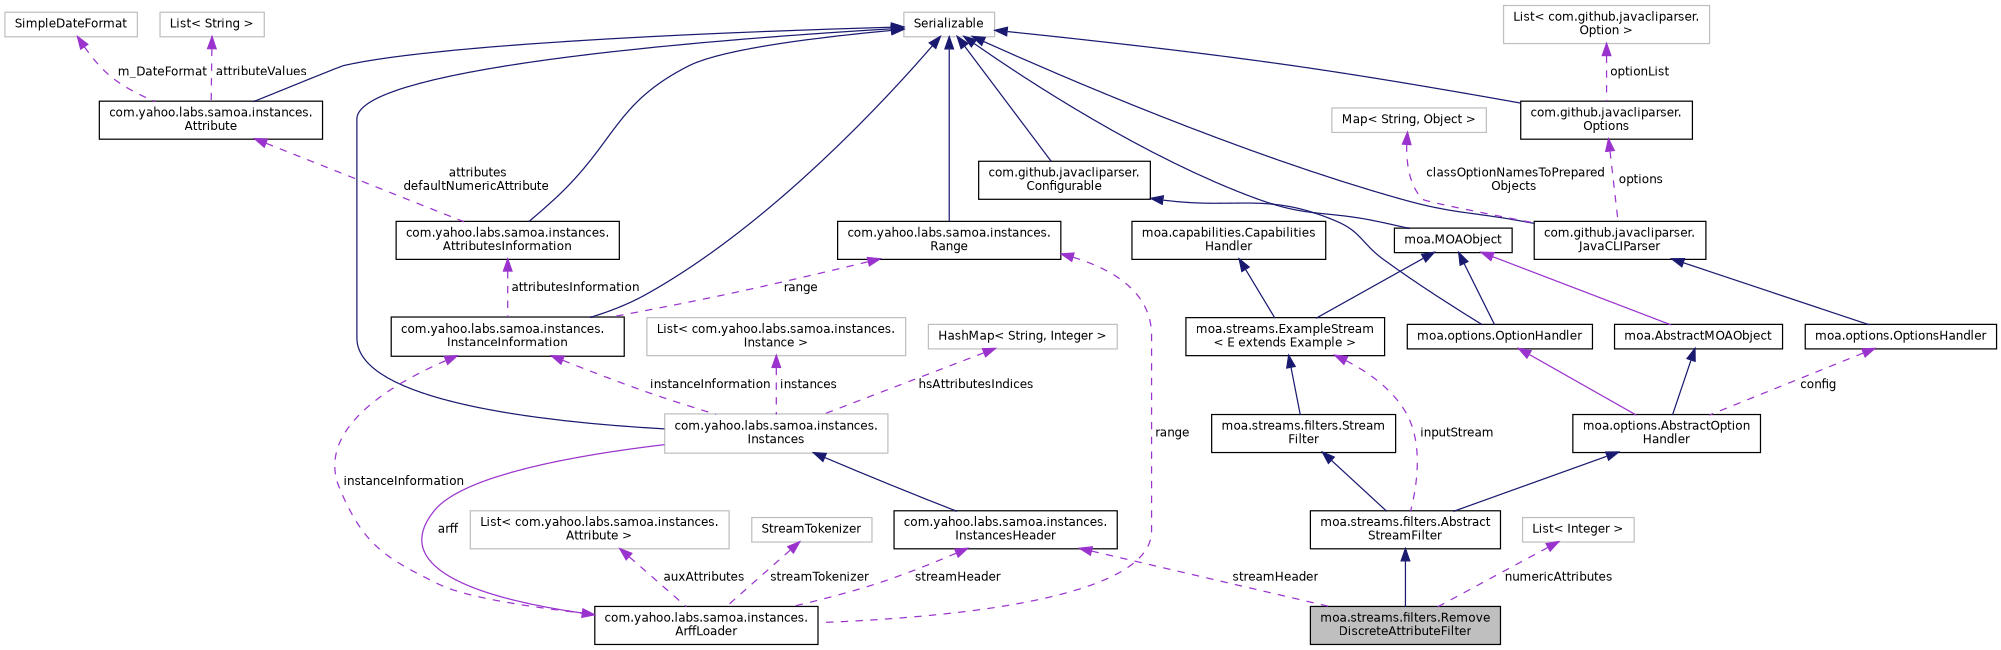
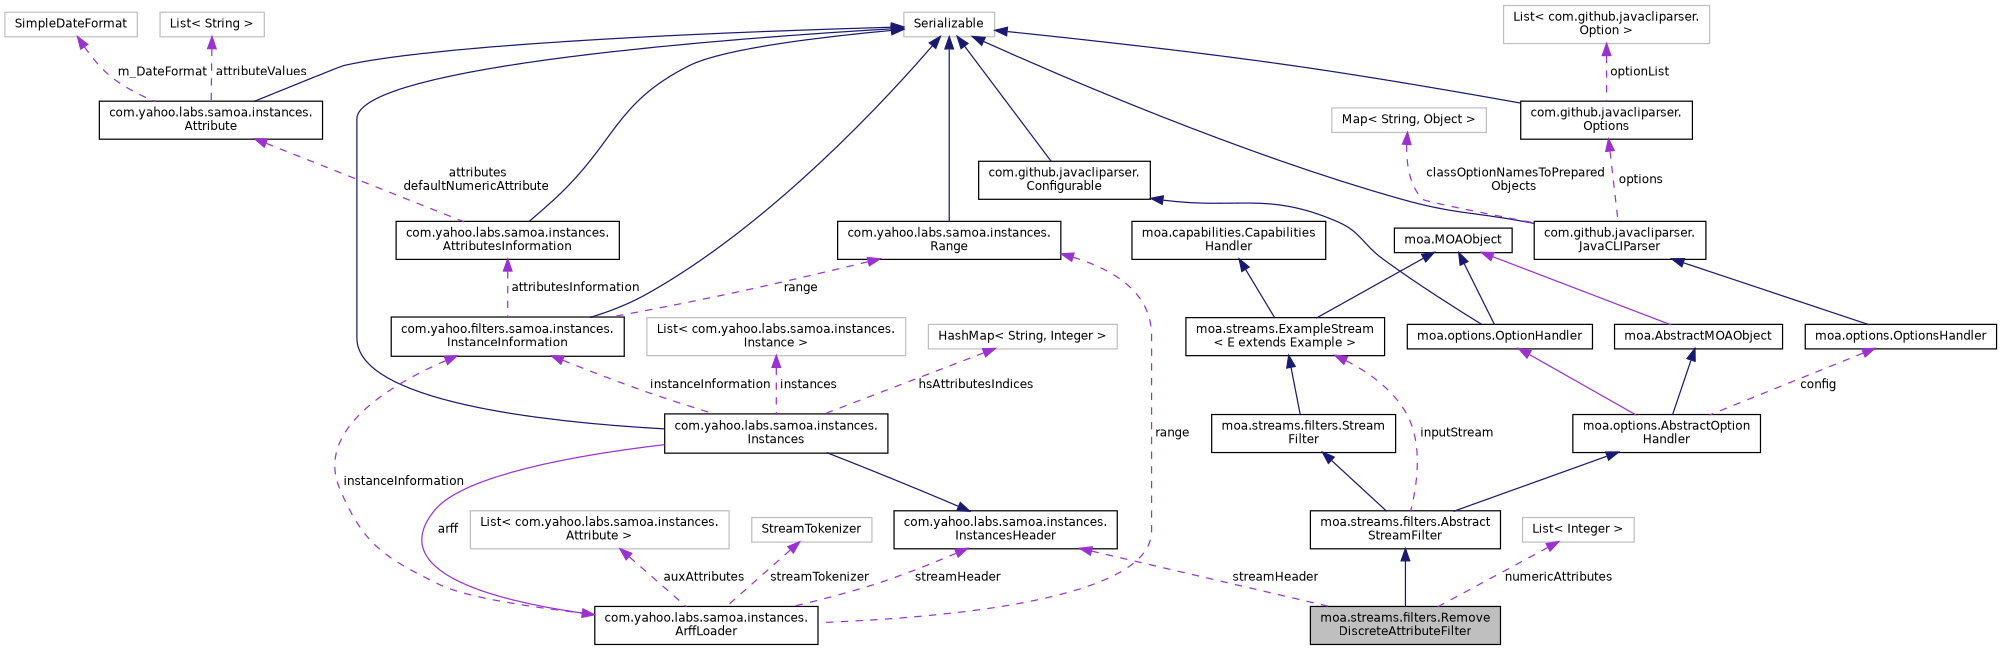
  digraph {
    rankdir=TB
    node [color=black fillcolor=white fontname=Helvetica fontsize=10 shape=record style=filled]
    edge [color=darkorchid3 dir=back fontname=Helvetica fontsize=10 labelfontname=Helvetica labelfontsize=10 style=solid]
    n1 [fillcolor=grey75 fontcolor=black height=0.2 label="moa.streams.filters.Remove\lDiscreteAttributeFilter" width=0.4]
    n2 [height=0.2 label="moa.streams.filters.Abstract\lStreamFilter" width=0.4]
    n3 [height=0.2 label="moa.options.AbstractOption\lHandler" width=0.4]
    n4 [height=0.2 label="moa.AbstractMOAObject" width=0.4]
    n5 [height=0.2 label="moa.MOAObject" width=0.4]
    n6 [height=0.2 label="moa.options.OptionHandler" width=0.4]
    n7 [height=0.2 label="moa.streams.ExampleStream\l\< E extends Example \>" width=0.4]
    n8 [height=0.2 label="moa.streams.filters.Stream\lFilter" width=0.4]
    n9 [color=grey75 height=0.2 label=Serializable width=0.4]
    n10 [height=0.2 label="com.github.javacliparser.\lConfigurable" width=0.4]
    n11 [height=0.2 label="com.github.javacliparser.\lJavaCLIParser" width=0.4]
    n12 [height=0.2 label="com.github.javacliparser.\lOptions" width=0.4]
-   n13 [color=grey75 height=0.2 label="com.yahoo.labs.samoa.instances.\lInstances" width=0.4]
-   n14 [height=0.2 label="com.yahoo.labs.samoa.instances.\lInstanceInformation" width=0.4]
+   n13 [height=0.2 label="com.yahoo.labs.samoa.instances.\lInstances" width=0.4]
+   n14 [height=0.2 label="com.yahoo.filters.samoa.instances.\lInstanceInformation" width=0.4]
    n15 [height=0.2 label="com.yahoo.labs.samoa.instances.\lAttributesInformation" width=0.4]
    n16 [height=0.2 label="com.yahoo.labs.samoa.instances.\lAttribute" width=0.4]
    n17 [height=0.2 label="com.yahoo.labs.samoa.instances.\lRange" width=0.4]
    n18 [height=0.2 label="moa.options.OptionsHandler" width=0.4]
    n19 [height=0.2 label="com.yahoo.labs.samoa.instances.\lInstancesHeader" width=0.4]
    n20 [height=0.2 label="com.yahoo.labs.samoa.instances.\lArffLoader" width=0.4]
    n21 [color=grey75 height=0.2 label="List\< com.github.javacliparser.\lOption \>" width=0.4]
    n22 [color=grey75 height=0.2 label="Map\< String, Object \>" width=0.4]
    n23 [height=0.2 label="moa.capabilities.Capabilities\lHandler" width=0.4]
    n24 [color=grey75 height=0.2 label="List\< com.yahoo.labs.samoa.instances.\lAttribute \>" width=0.4]
    n25 [color=grey75 height=0.2 label="List\< String \>" width=0.4]
    n26 [color=grey75 height=0.2 label=SimpleDateFormat width=0.4]
    n27 [color=grey75 height=0.2 label=StreamTokenizer width=0.4]
    n28 [color=grey75 height=0.2 label="List\< com.yahoo.labs.samoa.instances.\lInstance \>" width=0.4]
    n29 [color=grey75 height=0.2 label="HashMap\< String, Integer \>" width=0.4]
    n30 [color=grey75 height=0.2 label="List\< Integer \>" width=0.4]
    n2 -> n1 [color=midnightblue]
    n3 -> n2 [color=midnightblue]
    n4 -> n3 [color=midnightblue]
    n5 -> n4
    n5 -> n6 [color=midnightblue]
    n5 -> n7 [color=midnightblue]
    n6 -> n3
    n7 -> n2 [label=" inputStream" style=dashed]
    n7 -> n8 [color=midnightblue]
    n8 -> n2 [color=midnightblue]
-   n9 -> n5 [color=midnightblue]
    n9 -> n10 [color=midnightblue]
    n9 -> n11 [color=midnightblue]
    n9 -> n12 [color=midnightblue]
    n9 -> n13 [color=midnightblue]
    n9 -> n14 [color=midnightblue]
    n9 -> n15 [color=midnightblue]
    n9 -> n16 [color=midnightblue]
    n9 -> n17 [color=midnightblue]
    n10 -> n6 [color=midnightblue]
    n11 -> n18 [color=midnightblue]
    n12 -> n11 [label=" options" style=dashed]
-   n13 -> n19 [color=midnightblue]
+   n19 -> n13 [color=midnightblue]
    n14 -> n13 [label=" instanceInformation" style=dashed]
    n14 -> n20 [label=" instanceInformation" style=dashed]
    n15 -> n14 [label=" attributesInformation" style=dashed]
    n16 -> n15 [label=" attributes\ndefaultNumericAttribute" style=dashed]
    n17 -> n14 [label=" range" style=dashed]
    n17 -> n20 [label=" range" style=dashed]
    n18 -> n3 [label=" config" style=dashed]
    n19 -> n1 [label=" streamHeader" style=dashed]
    n19 -> n20 [label=" streamHeader" style=dashed]
    n20 -> n13 [label=" arff"]
    n21 -> n12 [label=" optionList" style=dashed]
    n22 -> n11 [label=" classOptionNamesToPrepared\lObjects" style=dashed]
    n23 -> n7 [color=midnightblue]
    n24 -> n20 [label=" auxAttributes" style=dashed]
    n25 -> n16 [label=" attributeValues" style=dashed]
    n26 -> n16 [label=" m_DateFormat" style=dashed]
    n27 -> n20 [label=" streamTokenizer" style=dashed]
    n28 -> n13 [label=" instances" style=dashed]
    n29 -> n13 [label=" hsAttributesIndices" style=dashed]
    n30 -> n1 [label=" numericAttributes" style=dashed]
  }
